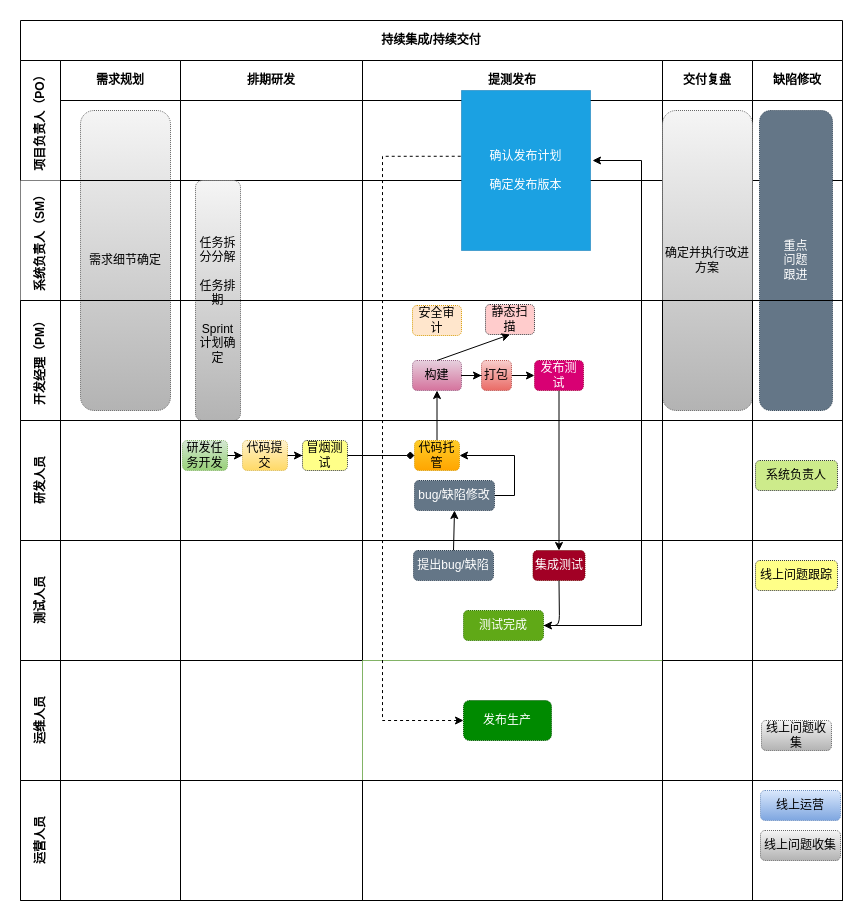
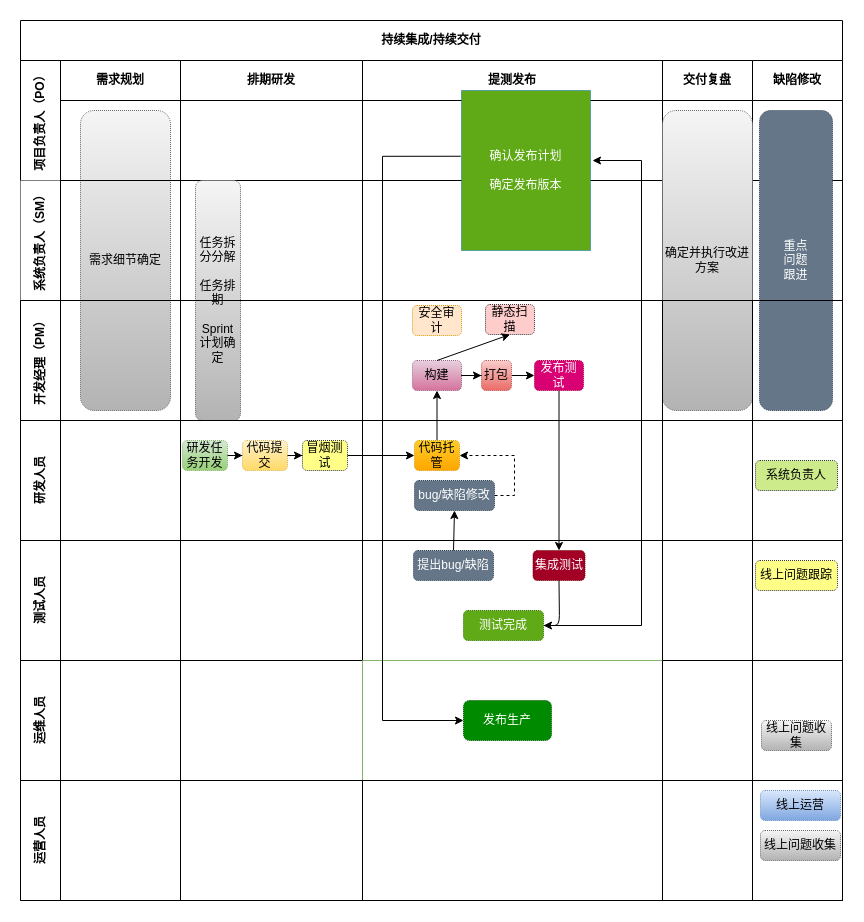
  <mxCell id="0" />
  <mxCell id="1" parent="0" />
  <mxCell id="2" value="持续集成/持续交付" style="shape=table;childLayout=tableLayout;rowLines=0;columnLines=0;startSize=40;html=1;whiteSpace=wrap;collapsible=0;recursiveResize=0;expand=0;pointerEvents=0;fontStyle=1;align=center;" vertex="1" parent="1"><mxGeometry x="20" y="20" width="822" height="880" as="geometry" /></mxCell>
  <mxCell id="3" value="项目负责人（PO）" style="swimlane;horizontal=0;points=[[0,0.5],[1,0.5]];portConstraint=eastwest;startSize=40;html=1;whiteSpace=wrap;collapsible=0;recursiveResize=0;expand=0;pointerEvents=0;fontStyle=1" vertex="1" parent="2"><mxGeometry y="40" width="822" height="120" as="geometry" /></mxCell>
  <mxCell id="4" value="需求规划" style="swimlane;connectable=0;startSize=40;html=1;whiteSpace=wrap;collapsible=0;recursiveResize=0;expand=0;pointerEvents=0;" vertex="1" parent="3"><mxGeometry x="40" width="120" height="120" as="geometry" /></mxCell>
  <mxCell id="5" value="需求细节确定" style="rounded=1;whiteSpace=wrap;html=1;dashed=1;dashPattern=1 1;align=center;fillColor=#f5f5f5;strokeColor=#666666;gradientColor=#b3b3b3;" vertex="1" parent="4"><mxGeometry x="20" y="50" width="90" height="300" as="geometry" /></mxCell>
  <mxCell id="6" value="排期研发" style="swimlane;connectable=0;startSize=40;html=1;whiteSpace=wrap;collapsible=0;recursiveResize=0;expand=0;pointerEvents=0;" vertex="1" parent="3"><mxGeometry x="160" width="182" height="120" as="geometry" /></mxCell>
  <mxCell id="7" value="提测发布" style="swimlane;connectable=0;startSize=40;html=1;whiteSpace=wrap;collapsible=0;recursiveResize=0;expand=0;pointerEvents=0;" vertex="1" parent="3"><mxGeometry x="342" width="300" height="120" as="geometry" /></mxCell>
  <mxCell id="8" value="交付复盘" style="swimlane;connectable=0;startSize=40;html=1;whiteSpace=wrap;collapsible=0;recursiveResize=0;expand=0;pointerEvents=0;" vertex="1" parent="3"><mxGeometry x="642" width="90" height="120" as="geometry" /></mxCell>
  <mxCell id="9" value="缺陷修改" style="swimlane;connectable=0;startSize=40;html=1;whiteSpace=wrap;collapsible=0;recursiveResize=0;expand=0;pointerEvents=0;" vertex="1" parent="3"><mxGeometry x="732" width="90" height="120" as="geometry" /></mxCell>
  <mxCell id="10" value="系统负责人（SM）" style="swimlane;horizontal=0;points=[[0,0.5],[1,0.5]];portConstraint=eastwest;startSize=40;html=1;whiteSpace=wrap;collapsible=0;recursiveResize=0;expand=0;pointerEvents=0;strokeColor=none;" vertex="1" parent="2"><mxGeometry y="160" width="822" height="120" as="geometry" /></mxCell>
  <mxCell id="11" style="swimlane;connectable=0;startSize=0;html=1;whiteSpace=wrap;collapsible=0;recursiveResize=0;expand=0;pointerEvents=0;" vertex="1" parent="10"><mxGeometry x="40" width="120" height="120" as="geometry" /></mxCell>
  <mxCell id="12" style="swimlane;connectable=0;startSize=0;html=1;whiteSpace=wrap;collapsible=0;recursiveResize=0;expand=0;pointerEvents=0;strokeColor=none;" vertex="1" parent="10"><mxGeometry x="160" width="182" height="120" as="geometry" /></mxCell>
  <mxCell id="13" value="任务拆分分解&lt;br&gt;&lt;br&gt;任务排期&lt;br&gt;&lt;br&gt;Sprint计划确定" style="rounded=1;whiteSpace=wrap;html=1;dashed=1;dashPattern=1 1;align=center;gradientColor=#b3b3b3;fillColor=#f5f5f5;strokeColor=#666666;" vertex="1" parent="12"><mxGeometry x="15" width="45" height="240" as="geometry" /></mxCell>
  <mxCell id="14" value="" style="swimlane;connectable=0;startSize=0;html=1;whiteSpace=wrap;collapsible=0;recursiveResize=0;expand=0;pointerEvents=0;gradientColor=#ffffff;gradientDirection=north;" vertex="1" parent="10"><mxGeometry x="342" width="300" height="120" as="geometry" /></mxCell>
- <mxCell id="15" value="确认发布计划&lt;br&gt;&lt;br&gt;确定发布版本" style="rounded=0;whiteSpace=wrap;html=1;glass=0;dashed=1;dashPattern=1 1;strokeColor=#006EAF;fillColor=#1ba1e2;fontColor=#ffffff;" vertex="1" parent="14"><mxGeometry x="99" y="-90" width="129" height="160" as="geometry" /></mxCell>
+ <mxCell id="15" value="确认发布计划&lt;br&gt;&lt;br&gt;确定发布版本" style="rounded=0;whiteSpace=wrap;html=1;glass=0;dashed=1;dashPattern=1 1;strokeColor=#006EAF;fillColor=#60a917;fontColor=#ffffff;" vertex="1" parent="14"><mxGeometry x="99" y="-90" width="129" height="160" as="geometry" /></mxCell>
  <mxCell id="16" value="" style="swimlane;connectable=0;startSize=0;html=1;whiteSpace=wrap;collapsible=0;recursiveResize=0;expand=0;pointerEvents=0;" vertex="1" parent="10"><mxGeometry x="642" width="90" height="120" as="geometry" /></mxCell>
  <mxCell id="17" value="确定并执行改进方案" style="rounded=1;whiteSpace=wrap;html=1;dashed=1;dashPattern=1 1;align=center;fillColor=#f5f5f5;strokeColor=#666666;gradientColor=#b3b3b3;" vertex="1" parent="16"><mxGeometry y="-70" width="90" height="300" as="geometry" /></mxCell>
  <mxCell id="18" value="" style="swimlane;connectable=0;startSize=0;html=1;whiteSpace=wrap;collapsible=0;recursiveResize=0;expand=0;pointerEvents=0;strokeColor=none;" vertex="1" parent="10"><mxGeometry x="732" width="90" height="120" as="geometry" /></mxCell>
  <mxCell id="19" value="重点&lt;br&gt;问题&lt;br&gt;跟进" style="rounded=1;whiteSpace=wrap;html=1;dashed=1;dashPattern=1 1;align=center;fillColor=#647687;strokeColor=#314354;fontColor=#ffffff;" vertex="1" parent="18"><mxGeometry x="7" y="-70" width="73" height="300" as="geometry" /></mxCell>
  <mxCell id="20" style="edgeStyle=orthogonalEdgeStyle;rounded=0;orthogonalLoop=1;jettySize=auto;html=1;entryX=0.5;entryY=1;entryDx=0;entryDy=0;" edge="1" parent="2" source="48" target="28"><mxGeometry relative="1" as="geometry" /></mxCell>
  <mxCell id="21" style="edgeStyle=orthogonalEdgeStyle;rounded=0;orthogonalLoop=1;jettySize=auto;html=1;" edge="1" parent="2" source="36" target="59"><mxGeometry relative="1" as="geometry" /></mxCell>
  <mxCell id="22" value="" style="endArrow=classic;html=1;exitX=0.5;exitY=0;exitDx=0;exitDy=0;entryX=0.5;entryY=1;entryDx=0;entryDy=0;" edge="1" parent="2" source="60" target="50"><mxGeometry width="50" height="50" relative="1" as="geometry"><mxPoint x="501" y="630" as="sourcePoint" /><mxPoint x="551" y="580" as="targetPoint" /></mxGeometry></mxCell>
  <mxCell id="23" style="edgeStyle=orthogonalEdgeStyle;rounded=0;orthogonalLoop=1;jettySize=auto;html=1;exitX=1;exitY=0.5;exitDx=0;exitDy=0;" edge="1" parent="2" source="61"><mxGeometry relative="1" as="geometry"><mxPoint x="572" y="140" as="targetPoint" /><Array as="points"><mxPoint x="621" y="605" /><mxPoint x="621" y="140" /></Array></mxGeometry></mxCell>
  <mxCell id="24" value="开发经理（PM）" style="swimlane;horizontal=0;points=[[0,0.5],[1,0.5]];portConstraint=eastwest;startSize=40;html=1;whiteSpace=wrap;collapsible=0;recursiveResize=0;expand=0;pointerEvents=0;" vertex="1" parent="2"><mxGeometry y="280" width="822" height="120" as="geometry" /></mxCell>
  <mxCell id="25" style="swimlane;connectable=0;startSize=0;html=1;whiteSpace=wrap;collapsible=0;recursiveResize=0;expand=0;pointerEvents=0;" vertex="1" parent="24"><mxGeometry x="40" width="120" height="120" as="geometry" /></mxCell>
  <mxCell id="26" style="swimlane;connectable=0;startSize=0;html=1;whiteSpace=wrap;collapsible=0;recursiveResize=0;expand=0;pointerEvents=0;deletable=1;swimlaneFillColor=none;gradientDirection=south;gradientColor=#FFFFFF;glass=0;strokeColor=none;rounded=0;horizontal=1;separatorColor=#FFFFFF;noLabel=0;direction=south;" vertex="1" parent="24"><mxGeometry x="160" width="182" height="120" as="geometry" /></mxCell>
  <mxCell id="27" value="" style="swimlane;connectable=0;startSize=0;html=1;whiteSpace=wrap;collapsible=0;recursiveResize=0;expand=0;pointerEvents=0;allowArrows=1;" vertex="1" parent="24"><mxGeometry x="342" width="300" height="120" as="geometry" /></mxCell>
  <mxCell id="28" value="构建" style="rounded=1;whiteSpace=wrap;html=1;glass=0;dashed=1;dashPattern=1 1;strokeColor=#996185;fillColor=#e6d0de;gradientColor=#d5739d;" vertex="1" parent="27"><mxGeometry x="50" y="60" width="49" height="30" as="geometry" /></mxCell>
  <mxCell id="29" style="edgeStyle=orthogonalEdgeStyle;rounded=0;orthogonalLoop=1;jettySize=auto;html=1;exitX=1;exitY=0.5;exitDx=0;exitDy=0;entryX=0;entryY=0.5;entryDx=0;entryDy=0;" edge="1" parent="27" source="30" target="36"><mxGeometry relative="1" as="geometry" /></mxCell>
  <mxCell id="30" value="打包" style="rounded=1;whiteSpace=wrap;html=1;glass=0;dashed=1;dashPattern=1 1;strokeColor=#b85450;fillColor=#f8cecc;gradientColor=#ea6b66;" vertex="1" parent="27"><mxGeometry x="119" y="60" width="30" height="30" as="geometry" /></mxCell>
  <mxCell id="31" value="" style="edgeStyle=orthogonalEdgeStyle;rounded=0;orthogonalLoop=1;jettySize=auto;html=1;" edge="1" parent="27" source="28" target="30"><mxGeometry relative="1" as="geometry"><mxPoint x="143.5" y="25" as="targetPoint" /></mxGeometry></mxCell>
  <mxCell id="32" style="edgeStyle=orthogonalEdgeStyle;rounded=0;orthogonalLoop=1;jettySize=auto;html=1;exitX=0.5;exitY=1;exitDx=0;exitDy=0;" edge="1" parent="27" source="30" target="30"><mxGeometry relative="1" as="geometry" /></mxCell>
  <mxCell id="33" value="安全审计" style="rounded=1;whiteSpace=wrap;html=1;glass=0;dashed=1;dashPattern=1 1;strokeColor=#d79b00;fillColor=#ffe6cc;" vertex="1" parent="27"><mxGeometry x="50" y="5" width="49" height="30" as="geometry" /></mxCell>
  <mxCell id="34" value="静态扫描" style="rounded=1;whiteSpace=wrap;html=1;glass=0;dashed=1;dashPattern=1 1;strokeColor=#36393d;fillColor=#ffcccc;" vertex="1" parent="27"><mxGeometry x="123" y="4" width="49" height="30" as="geometry" /></mxCell>
  <mxCell id="35" value="" style="endArrow=classic;html=1;exitX=0.5;exitY=0;exitDx=0;exitDy=0;entryX=0.5;entryY=1;entryDx=0;entryDy=0;" edge="1" parent="27" source="28" target="34"><mxGeometry width="50" height="50" relative="1" as="geometry"><mxPoint x="159" y="210" as="sourcePoint" /><mxPoint x="209" y="160" as="targetPoint" /></mxGeometry></mxCell>
  <mxCell id="36" value="发布测试" style="rounded=1;whiteSpace=wrap;html=1;glass=0;dashed=1;dashPattern=1 1;strokeColor=#A50040;fillColor=#d80073;fontColor=#ffffff;" vertex="1" parent="27"><mxGeometry x="172" y="60" width="49" height="30" as="geometry" /></mxCell>
  <mxCell id="37" value="" style="swimlane;connectable=0;startSize=0;html=1;whiteSpace=wrap;collapsible=0;recursiveResize=0;expand=0;pointerEvents=0;" vertex="1" parent="24"><mxGeometry x="642" width="90" height="120" as="geometry" /></mxCell>
  <mxCell id="38" value="" style="swimlane;connectable=0;startSize=0;html=1;whiteSpace=wrap;collapsible=0;recursiveResize=0;expand=0;pointerEvents=0;" vertex="1" parent="24"><mxGeometry x="732" width="90" height="120" as="geometry" /></mxCell>
  <mxCell id="39" value="研发人员" style="swimlane;horizontal=0;points=[[0,0.5],[1,0.5]];portConstraint=eastwest;startSize=40;html=1;whiteSpace=wrap;collapsible=0;recursiveResize=0;expand=0;pointerEvents=0;" vertex="1" parent="2"><mxGeometry y="400" width="822" height="120" as="geometry" /></mxCell>
  <mxCell id="40" style="swimlane;connectable=0;startSize=0;html=1;whiteSpace=wrap;collapsible=0;recursiveResize=0;expand=0;pointerEvents=0;" vertex="1" parent="39"><mxGeometry x="40" width="120" height="120" as="geometry" /></mxCell>
  <mxCell id="41" style="swimlane;connectable=0;startSize=0;html=1;whiteSpace=wrap;collapsible=0;recursiveResize=0;expand=0;pointerEvents=0;" vertex="1" parent="39"><mxGeometry x="160" width="182" height="120" as="geometry" /></mxCell>
  <mxCell id="42" style="edgeStyle=orthogonalEdgeStyle;rounded=0;orthogonalLoop=1;jettySize=auto;html=1;" edge="1" parent="41" source="43" target="45"><mxGeometry relative="1" as="geometry" /></mxCell>
  <mxCell id="43" value="研发任务开发" style="rounded=1;whiteSpace=wrap;html=1;dashed=1;dashPattern=1 1;strokeColor=#82b366;gradientColor=#97d077;fillColor=#d5e8d4;" vertex="1" parent="41"><mxGeometry x="2" y="20" width="45" height="30" as="geometry" /></mxCell>
  <mxCell id="44" style="edgeStyle=orthogonalEdgeStyle;rounded=0;orthogonalLoop=1;jettySize=auto;html=1;entryX=0;entryY=0.5;entryDx=0;entryDy=0;" edge="1" parent="41" source="45" target="46"><mxGeometry relative="1" as="geometry" /></mxCell>
  <mxCell id="45" value="代码提交" style="rounded=1;whiteSpace=wrap;html=1;dashed=1;dashPattern=1 1;strokeColor=#d6b656;gradientColor=#ffd966;fillColor=#fff2cc;" vertex="1" parent="41"><mxGeometry x="62" y="20" width="45" height="30" as="geometry" /></mxCell>
  <mxCell id="46" value="冒烟测试" style="rounded=1;whiteSpace=wrap;html=1;dashed=1;dashPattern=1 1;strokeColor=#36393d;fillColor=#ffff88;" vertex="1" parent="41"><mxGeometry x="122" y="20" width="45" height="30" as="geometry" /></mxCell>
  <mxCell id="47" style="swimlane;connectable=0;startSize=0;html=1;whiteSpace=wrap;collapsible=0;recursiveResize=0;expand=0;pointerEvents=0;" vertex="1" parent="39"><mxGeometry x="342" width="300" height="120" as="geometry" /></mxCell>
  <mxCell id="48" value="代码托管" style="rounded=1;whiteSpace=wrap;html=1;dashed=1;dashPattern=1 1;strokeColor=#d79b00;gradientColor=#ffa500;fillColor=#ffcd28;" vertex="1" parent="47"><mxGeometry x="52" y="20" width="45" height="30" as="geometry" /></mxCell>
- <mxCell id="49" style="edgeStyle=orthogonalEdgeStyle;rounded=0;orthogonalLoop=1;jettySize=auto;html=1;entryX=1;entryY=0.5;entryDx=0;entryDy=0;exitX=1;exitY=0.5;exitDx=0;exitDy=0;" edge="1" parent="47" source="50" target="48"><mxGeometry relative="1" as="geometry" /></mxCell>
+ <mxCell id="49" style="edgeStyle=orthogonalEdgeStyle;rounded=0;orthogonalLoop=1;jettySize=auto;html=1;entryX=1;entryY=0.5;entryDx=0;entryDy=0;exitX=1;exitY=0.5;exitDx=0;exitDy=0;dashed=1;" edge="1" parent="47" source="50" target="48"><mxGeometry relative="1" as="geometry" /></mxCell>
  <mxCell id="50" value="bug/缺陷修改" style="rounded=1;whiteSpace=wrap;html=1;glass=0;dashed=1;dashPattern=1 1;strokeColor=#314354;fillColor=#647687;fontColor=#ffffff;" vertex="1" parent="47"><mxGeometry x="52" y="60" width="80" height="30" as="geometry" /></mxCell>
  <mxCell id="51" style="swimlane;connectable=0;startSize=0;html=1;whiteSpace=wrap;collapsible=0;recursiveResize=0;expand=0;pointerEvents=0;" vertex="1" parent="39"><mxGeometry x="642" width="90" height="120" as="geometry" /></mxCell>
  <mxCell id="52" style="swimlane;connectable=0;startSize=0;html=1;whiteSpace=wrap;collapsible=0;recursiveResize=0;expand=0;pointerEvents=0;" vertex="1" parent="39"><mxGeometry x="732" width="90" height="120" as="geometry" /></mxCell>
  <mxCell id="53" value="系统负责人" style="rounded=1;whiteSpace=wrap;html=1;glass=0;dashed=1;dashPattern=1 1;strokeColor=#36393d;fillColor=#cdeb8b;" vertex="1" parent="52"><mxGeometry x="3" y="40" width="82" height="30" as="geometry" /></mxCell>
- <mxCell id="54" style="edgeStyle=orthogonalEdgeStyle;rounded=0;orthogonalLoop=1;jettySize=auto;html=1;exitX=1;exitY=0.5;exitDx=0;exitDy=0;entryX=0;entryY=0.5;entryDx=0;entryDy=0;endArrow=diamond;" edge="1" parent="39" source="46" target="48"><mxGeometry relative="1" as="geometry" /></mxCell>
+ <mxCell id="54" style="edgeStyle=orthogonalEdgeStyle;rounded=0;orthogonalLoop=1;jettySize=auto;html=1;exitX=1;exitY=0.5;exitDx=0;exitDy=0;entryX=0;entryY=0.5;entryDx=0;entryDy=0;" edge="1" parent="39" source="46" target="48"><mxGeometry relative="1" as="geometry" /></mxCell>
  <mxCell id="55" value="测试人员" style="swimlane;horizontal=0;points=[[0,0.5],[1,0.5]];portConstraint=eastwest;startSize=40;html=1;whiteSpace=wrap;collapsible=0;recursiveResize=0;expand=0;pointerEvents=0;" vertex="1" parent="2"><mxGeometry y="520" width="822" height="120" as="geometry" /></mxCell>
  <mxCell id="56" style="swimlane;connectable=0;startSize=0;html=1;whiteSpace=wrap;collapsible=0;recursiveResize=0;expand=0;pointerEvents=0;" vertex="1" parent="55"><mxGeometry x="40" width="120" height="120" as="geometry" /></mxCell>
  <mxCell id="57" style="swimlane;connectable=0;startSize=0;html=1;whiteSpace=wrap;collapsible=0;recursiveResize=0;expand=0;pointerEvents=0;" vertex="1" parent="55"><mxGeometry x="160" width="182" height="120" as="geometry" /></mxCell>
  <mxCell id="58" style="swimlane;connectable=0;startSize=0;html=1;whiteSpace=wrap;collapsible=0;recursiveResize=0;expand=0;pointerEvents=0;" vertex="1" parent="55"><mxGeometry x="342" width="300" height="120" as="geometry" /></mxCell>
  <mxCell id="59" value="集成测试" style="rounded=1;whiteSpace=wrap;html=1;glass=0;dashed=1;dashPattern=1 1;strokeColor=#6F0000;fillColor=#a20025;fontColor=#ffffff;" vertex="1" parent="58"><mxGeometry x="170.5" y="10" width="52" height="30" as="geometry" /></mxCell>
  <mxCell id="60" value="提出bug/缺陷" style="rounded=1;whiteSpace=wrap;html=1;glass=0;dashed=1;dashPattern=1 1;strokeColor=#314354;fillColor=#647687;fontColor=#ffffff;" vertex="1" parent="58"><mxGeometry x="51" y="10" width="80" height="30" as="geometry" /></mxCell>
  <mxCell id="61" value="测试完成" style="rounded=1;whiteSpace=wrap;html=1;glass=0;dashed=1;dashPattern=1 1;strokeColor=#2D7600;fillColor=#60a917;fontColor=#ffffff;" vertex="1" parent="58"><mxGeometry x="101" y="70" width="80" height="30" as="geometry" /></mxCell>
  <mxCell id="62" value="" style="endArrow=classic;html=1;exitX=0.5;exitY=1;exitDx=0;exitDy=0;entryX=1;entryY=0.5;entryDx=0;entryDy=0;" edge="1" parent="58" source="59" target="61"><mxGeometry width="50" height="50" relative="1" as="geometry"><mxPoint x="61" y="110" as="sourcePoint" /><mxPoint x="111" y="60" as="targetPoint" /><Array as="points"><mxPoint x="197" y="85" /></Array></mxGeometry></mxCell>
  <mxCell id="63" style="swimlane;connectable=0;startSize=0;html=1;whiteSpace=wrap;collapsible=0;recursiveResize=0;expand=0;pointerEvents=0;" vertex="1" parent="55"><mxGeometry x="642" width="90" height="120" as="geometry" /></mxCell>
  <mxCell id="64" style="swimlane;connectable=0;startSize=0;html=1;whiteSpace=wrap;collapsible=0;recursiveResize=0;expand=0;pointerEvents=0;" vertex="1" parent="55"><mxGeometry x="732" width="90" height="120" as="geometry" /></mxCell>
  <mxCell id="65" value="线上问题跟踪" style="rounded=1;whiteSpace=wrap;html=1;glass=0;dashed=1;dashPattern=1 1;strokeColor=#36393d;fillColor=#ffff88;" vertex="1" parent="64"><mxGeometry x="3" y="20" width="82" height="30" as="geometry" /></mxCell>
  <mxCell id="66" value="运维人员" style="swimlane;horizontal=0;points=[[0,0.5],[1,0.5]];portConstraint=eastwest;startSize=40;html=1;whiteSpace=wrap;collapsible=0;recursiveResize=0;expand=0;pointerEvents=0;" vertex="1" parent="2"><mxGeometry y="640" width="822" height="120" as="geometry" /></mxCell>
  <mxCell id="67" style="swimlane;connectable=0;startSize=0;html=1;whiteSpace=wrap;collapsible=0;recursiveResize=0;expand=0;pointerEvents=0;" vertex="1" parent="66"><mxGeometry x="40" width="120" height="120" as="geometry" /></mxCell>
  <mxCell id="68" style="swimlane;connectable=0;startSize=0;html=1;whiteSpace=wrap;collapsible=0;recursiveResize=0;expand=0;pointerEvents=0;" vertex="1" parent="66"><mxGeometry x="160" width="182" height="120" as="geometry" /></mxCell>
  <mxCell id="69" style="swimlane;connectable=0;startSize=0;html=1;whiteSpace=wrap;collapsible=0;recursiveResize=0;expand=0;pointerEvents=0;gradientColor=#97d077;fillColor=#d5e8d4;strokeColor=#82b366;" vertex="1" parent="66"><mxGeometry x="342" width="300" height="120" as="geometry" /></mxCell>
  <mxCell id="70" value="发布生产" style="rounded=1;whiteSpace=wrap;html=1;glass=0;dashed=1;dashPattern=1 1;strokeColor=#005700;fillColor=#008a00;fontColor=#ffffff;" vertex="1" parent="69"><mxGeometry x="101" y="40" width="88" height="40" as="geometry" /></mxCell>
  <mxCell id="71" style="swimlane;connectable=0;startSize=0;html=1;whiteSpace=wrap;collapsible=0;recursiveResize=0;expand=0;pointerEvents=0;" vertex="1" parent="66"><mxGeometry x="642" width="90" height="120" as="geometry" /></mxCell>
  <mxCell id="72" style="swimlane;connectable=0;startSize=0;html=1;whiteSpace=wrap;collapsible=0;recursiveResize=0;expand=0;pointerEvents=0;" vertex="1" parent="66"><mxGeometry x="732" width="90" height="120" as="geometry" /></mxCell>
  <mxCell id="73" value="线上问题收集" style="rounded=1;whiteSpace=wrap;html=1;glass=0;dashed=1;dashPattern=1 1;strokeColor=#666666;fillColor=#f5f5f5;gradientColor=#b3b3b3;" vertex="1" parent="72"><mxGeometry x="9" y="60" width="70" height="30" as="geometry" /></mxCell>
  <mxCell id="74" value="运营人员" style="swimlane;horizontal=0;points=[[0,0.5],[1,0.5]];portConstraint=eastwest;startSize=40;html=1;whiteSpace=wrap;collapsible=0;recursiveResize=0;expand=0;pointerEvents=0;" vertex="1" parent="2"><mxGeometry y="760" width="822" height="120" as="geometry" /></mxCell>
  <mxCell id="75" style="swimlane;connectable=0;startSize=0;html=1;whiteSpace=wrap;collapsible=0;recursiveResize=0;expand=0;pointerEvents=0;" vertex="1" parent="74"><mxGeometry x="40" width="120" height="120" as="geometry" /></mxCell>
  <mxCell id="76" style="swimlane;connectable=0;startSize=0;html=1;whiteSpace=wrap;collapsible=0;recursiveResize=0;expand=0;pointerEvents=0;" vertex="1" parent="74"><mxGeometry x="160" width="182" height="120" as="geometry" /></mxCell>
  <mxCell id="77" style="swimlane;connectable=0;startSize=0;html=1;whiteSpace=wrap;collapsible=0;recursiveResize=0;expand=0;pointerEvents=0;" vertex="1" parent="74"><mxGeometry x="342" width="300" height="120" as="geometry" /></mxCell>
  <mxCell id="78" style="swimlane;connectable=0;startSize=0;html=1;whiteSpace=wrap;collapsible=0;recursiveResize=0;expand=0;pointerEvents=0;" vertex="1" parent="74"><mxGeometry x="642" width="90" height="120" as="geometry" /></mxCell>
  <mxCell id="79" style="swimlane;connectable=0;startSize=0;html=1;whiteSpace=wrap;collapsible=0;recursiveResize=0;expand=0;pointerEvents=0;" vertex="1" parent="74"><mxGeometry x="732" width="90" height="120" as="geometry" /></mxCell>
  <mxCell id="80" value="线上运营" style="rounded=1;whiteSpace=wrap;html=1;glass=0;dashed=1;dashPattern=1 1;strokeColor=#6c8ebf;fillColor=#dae8fc;gradientColor=#7ea6e0;" vertex="1" parent="79"><mxGeometry x="8" y="10" width="80" height="30" as="geometry" /></mxCell>
  <mxCell id="81" value="线上问题收集" style="rounded=1;whiteSpace=wrap;html=1;glass=0;dashed=1;dashPattern=1 1;strokeColor=#666666;fillColor=#f5f5f5;gradientColor=#b3b3b3;" vertex="1" parent="79"><mxGeometry x="8" y="50" width="80" height="30" as="geometry" /></mxCell>
- <mxCell id="82" style="edgeStyle=orthogonalEdgeStyle;rounded=0;orthogonalLoop=1;jettySize=auto;html=1;entryX=0;entryY=0.5;entryDx=0;entryDy=0;exitX=-0.006;exitY=0.411;exitDx=0;exitDy=0;exitPerimeter=0;dashed=1;" edge="1" parent="2" source="15" target="70"><mxGeometry relative="1" as="geometry"><mxPoint x="372" y="610" as="targetPoint" /><Array as="points"><mxPoint x="362" y="136" /><mxPoint x="362" y="700" /></Array></mxGeometry></mxCell>
+ <mxCell id="82" style="edgeStyle=orthogonalEdgeStyle;rounded=0;orthogonalLoop=1;jettySize=auto;html=1;entryX=0;entryY=0.5;entryDx=0;entryDy=0;exitX=-0.006;exitY=0.411;exitDx=0;exitDy=0;exitPerimeter=0;" edge="1" parent="2" source="15" target="70"><mxGeometry relative="1" as="geometry"><mxPoint x="372" y="610" as="targetPoint" /><Array as="points"><mxPoint x="362" y="136" /><mxPoint x="362" y="700" /></Array></mxGeometry></mxCell>
